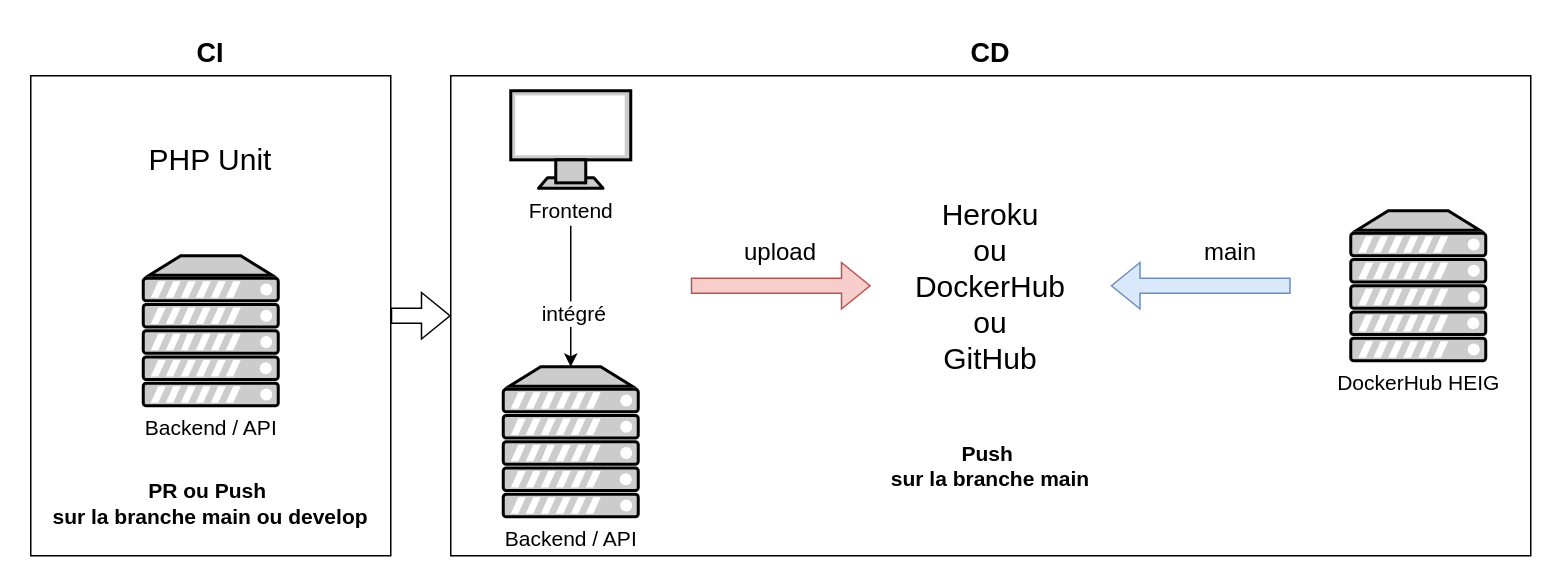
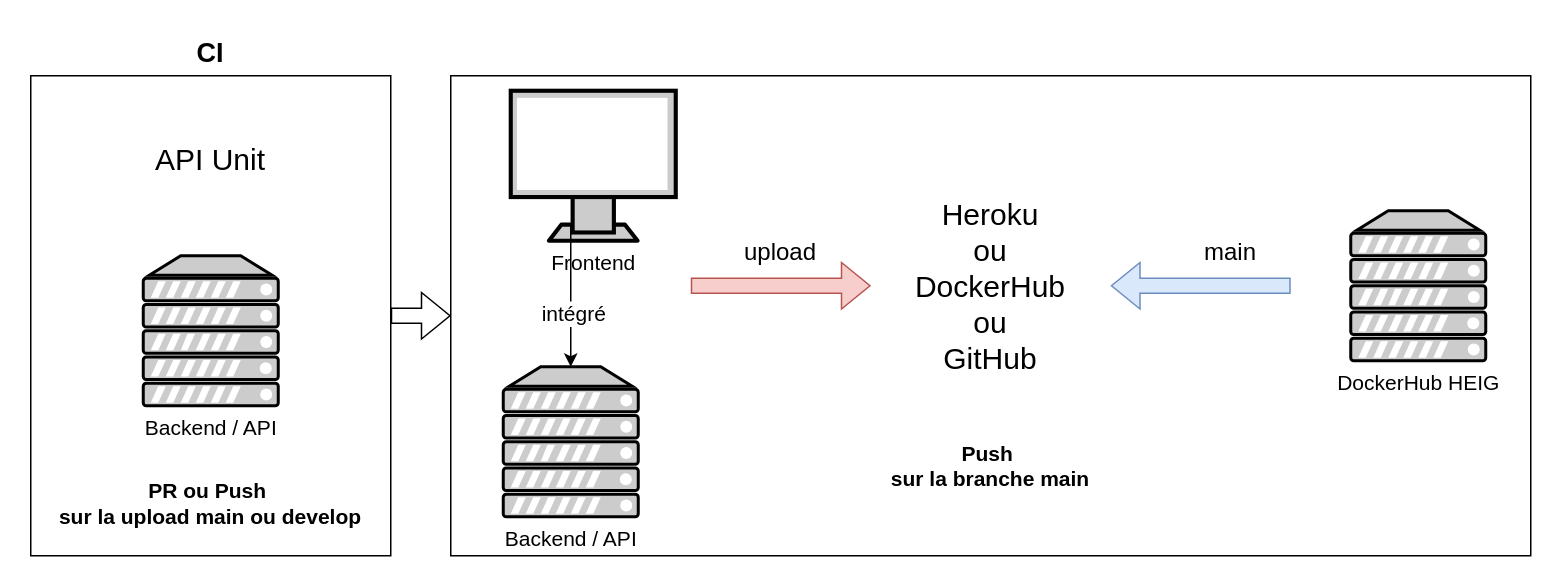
  <mxCell id="0" />
  <mxCell id="1" parent="0" />
  <mxCell id="2" value="" style="rounded=0;whiteSpace=wrap;html=1;fontSize=14;fontColor=#000000;strokeColor=#000000;fillColor=none;" parent="1" vertex="1"><mxGeometry x="300" y="50" width="720" height="320" as="geometry" /></mxCell>
  <mxCell id="3" value="" style="rounded=0;whiteSpace=wrap;html=1;fontSize=14;fontColor=#000000;strokeColor=#000000;fillColor=none;" parent="1" vertex="1"><mxGeometry y="50" width="240" height="320" as="geometry" x="20" /></mxCell>
  <mxCell id="4" value="Backend / API" style="fontColor=#000000;verticalAlign=top;verticalLabelPosition=bottom;labelPosition=center;align=center;html=1;outlineConnect=0;fillColor=#CCCCCC;strokeColor=#000000;gradientColor=none;gradientDirection=north;strokeWidth=2;shape=mxgraph.networks.server;fontSize=14;" parent="1" vertex="1"><mxGeometry x="95" y="170" width="90" height="100" as="geometry" /></mxCell>
  <mxCell id="5" value="DockerHub HEIG" style="fontColor=#000000;verticalAlign=top;verticalLabelPosition=bottom;labelPosition=center;align=center;html=1;outlineConnect=0;fillColor=#CCCCCC;strokeColor=#000000;gradientColor=none;gradientDirection=north;strokeWidth=2;shape=mxgraph.networks.server;fontSize=14;" parent="1" vertex="1"><mxGeometry x="900" y="140" width="90" height="100" as="geometry" /></mxCell>
- <mxCell id="6" value="Frontend" style="fontColor=#000000;verticalAlign=top;verticalLabelPosition=bottom;labelPosition=center;align=center;html=1;outlineConnect=0;fillColor=#CCCCCC;strokeColor=#000000;gradientColor=none;gradientDirection=north;strokeWidth=2;shape=mxgraph.networks.monitor;fontSize=14;" parent="1" vertex="1"><mxGeometry x="340" y="60" width="80" height="65" as="geometry" /></mxCell>
+ <mxCell id="6" value="Frontend" style="fontColor=#000000;verticalAlign=top;verticalLabelPosition=bottom;labelPosition=center;align=center;html=1;outlineConnect=0;fillColor=#CCCCCC;strokeColor=#000000;gradientColor=none;gradientDirection=north;strokeWidth=2;shape=mxgraph.networks.monitor;fontSize=14;" parent="1" vertex="1"><mxGeometry x="340" y="60" width="110" height="100" as="geometry" /></mxCell>
  <mxCell id="7" value="CI" style="text;html=1;strokeColor=none;fillColor=none;align=center;verticalAlign=middle;whiteSpace=wrap;rounded=0;fontSize=18;fontColor=#000000;fontStyle=1" parent="1" vertex="1"><mxGeometry y="20" width="240" height="30" as="geometry" x="20" /></mxCell>
- <mxCell id="8" value="CD" style="text;html=1;strokeColor=none;fillColor=none;align=center;verticalAlign=middle;whiteSpace=wrap;rounded=0;fontSize=18;fontColor=#000000;fontStyle=1" parent="1" vertex="1"><mxGeometry x="300" y="20" width="720" height="30" as="geometry" /></mxCell>
  <mxCell id="9" value="Backend / API" style="fontColor=#000000;verticalAlign=top;verticalLabelPosition=bottom;labelPosition=center;align=center;html=1;outlineConnect=0;fillColor=#CCCCCC;strokeColor=#000000;gradientColor=none;gradientDirection=north;strokeWidth=2;shape=mxgraph.networks.server;fontSize=14;" parent="1" vertex="1"><mxGeometry x="335" y="244" width="90" height="100" as="geometry" /></mxCell>
  <mxCell id="10" value="" style="shape=flexArrow;endArrow=classic;html=1;rounded=0;fontSize=21;fontColor=#000000;fillColor=#f8cecc;strokeColor=#b85450;" parent="1" edge="1"><mxGeometry width="50" height="50" relative="1" as="geometry"><mxPoint x="460" y="190" as="sourcePoint" /><mxPoint x="580" y="190" as="targetPoint" /></mxGeometry></mxCell>
  <mxCell id="11" value="" style="shape=flexArrow;endArrow=classic;html=1;rounded=0;fontSize=21;fontColor=#000000;fillColor=#dae8fc;strokeColor=#6c8ebf;" parent="1" edge="1"><mxGeometry width="50" height="50" relative="1" as="geometry"><mxPoint x="860" y="190" as="sourcePoint" /><mxPoint x="740" y="190" as="targetPoint" /></mxGeometry></mxCell>
  <mxCell id="12" value="" style="shape=flexArrow;endArrow=classic;html=1;rounded=0;fontSize=21;fontColor=#000000;entryX=0;entryY=0.5;entryDx=0;entryDy=0;exitX=1;exitY=0.5;exitDx=0;exitDy=0;" parent="1" source="3" target="2" edge="1"><mxGeometry width="50" height="50" relative="1" as="geometry"><mxPoint x="470" y="180" as="sourcePoint" /><mxPoint x="610" y="180" as="targetPoint" /></mxGeometry></mxCell>
  <mxCell id="13" value="Push&amp;nbsp;&lt;br&gt;sur la branche main" style="text;html=1;strokeColor=none;fillColor=none;align=center;verticalAlign=middle;whiteSpace=wrap;rounded=0;fontSize=14;fontColor=#000000;fontStyle=1" parent="1" vertex="1"><mxGeometry x="540" y="295" width="240" height="30" as="geometry" /></mxCell>
- <mxCell id="14" value="PR ou Push&amp;nbsp;&lt;br&gt;sur la branche main ou develop" style="text;html=1;strokeColor=none;fillColor=none;align=center;verticalAlign=middle;whiteSpace=wrap;rounded=0;fontSize=14;fontColor=#000000;fontStyle=1" parent="1" vertex="1"><mxGeometry y="320" width="240" height="30" as="geometry" x="20" /></mxCell>
+ <mxCell id="14" value="PR ou Push&amp;nbsp;&lt;br&gt;sur la upload main ou develop" style="text;html=1;strokeColor=none;fillColor=none;align=center;verticalAlign=middle;whiteSpace=wrap;rounded=0;fontSize=14;fontColor=#000000;fontStyle=1" parent="1" vertex="1"><mxGeometry y="320" width="240" height="30" as="geometry" x="20" /></mxCell>
  <mxCell id="15" value="" style="endArrow=classic;html=1;rounded=0;fontSize=14;fontColor=#000000;entryX=0.5;entryY=0;entryDx=0;entryDy=0;entryPerimeter=0;" parent="1" target="9" edge="1"><mxGeometry width="50" height="50" relative="1" as="geometry"><mxPoint x="380" y="150" as="sourcePoint" /><mxPoint x="570" y="220" as="targetPoint" /></mxGeometry></mxCell>
  <mxCell id="16" value="intégré" style="edgeLabel;html=1;align=center;verticalAlign=middle;resizable=0;points=[];fontSize=14;fontColor=#000000;" parent="15" vertex="1" connectable="0"><mxGeometry x="0.239" y="1" relative="1" as="geometry"><mxPoint as="offset" /></mxGeometry></mxCell>
  <mxCell id="17" value="&lt;font style=&quot;font-size: 20px&quot;&gt;Heroku&lt;br&gt;ou &lt;br&gt;DockerHub&lt;br&gt;ou &lt;br&gt;GitHub&lt;br&gt;&lt;/font&gt;" style="text;html=1;strokeColor=none;fillColor=none;align=center;verticalAlign=middle;whiteSpace=wrap;rounded=0;" parent="1" vertex="1"><mxGeometry x="520" y="175" width="280" height="30" as="geometry" /></mxCell>
- <mxCell id="18" value="&lt;span style=&quot;font-size: 20px&quot;&gt;PHP Unit&lt;/span&gt;" style="text;html=1;strokeColor=none;fillColor=none;align=center;verticalAlign=middle;whiteSpace=wrap;rounded=0;" parent="1" vertex="1"><mxGeometry y="90" width="240" height="30" as="geometry" x="20" /></mxCell>
+ <mxCell id="18" value="&lt;span style=&quot;font-size: 20px&quot;&gt;API Unit&lt;/span&gt;" style="text;html=1;strokeColor=none;fillColor=none;align=center;verticalAlign=middle;whiteSpace=wrap;rounded=0;" parent="1" vertex="1"><mxGeometry y="90" width="240" height="30" as="geometry" x="20" /></mxCell>
  <mxCell id="19" value="&lt;font style=&quot;font-size: 16px&quot;&gt;upload&lt;/font&gt;" style="text;html=1;strokeColor=none;fillColor=none;align=center;verticalAlign=middle;whiteSpace=wrap;rounded=0;fontSize=20;" parent="1" vertex="1"><mxGeometry x="490" y="150" width="60" height="30" as="geometry" /></mxCell>
  <mxCell id="20" value="&lt;font style=&quot;font-size: 16px&quot;&gt;main&lt;/font&gt;" style="text;html=1;strokeColor=none;fillColor=none;align=center;verticalAlign=middle;whiteSpace=wrap;rounded=0;fontSize=20;" parent="1" vertex="1"><mxGeometry x="790" y="150" width="60" height="30" as="geometry" /></mxCell>
